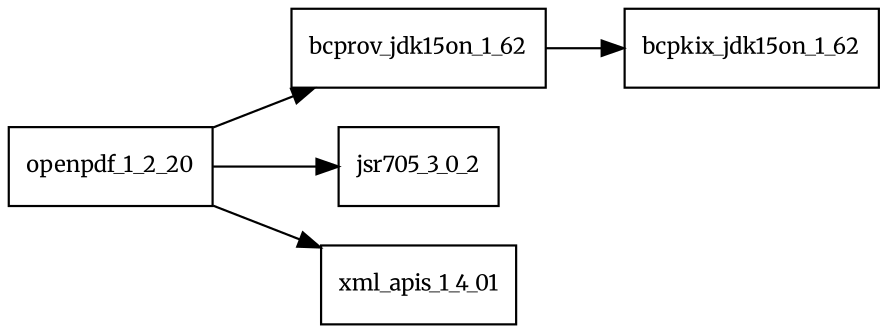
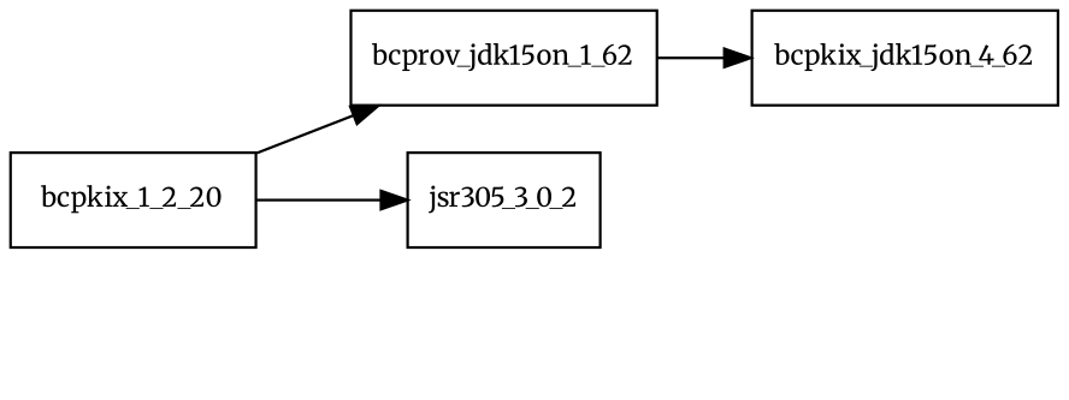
  digraph {
    fontname=Merriweather
    rankdir=LR
    node [fontname=Merriweather fontsize=10.0 shape=box]
    edge [fontname=Merriweather]
-   openpdf_1_2_20
+   openpdf_1_2_20 [label=bcpkix_1_2_20]
    bcprov_jdk15on_1_62
-   jsr305_3_0_2 [label=jsr705_3_0_2]
-   xml_apis_1_4_01
-   bcpkix_jdk15on_1_62
+   jsr305_3_0_2
+   bcpkix_jdk15on_1_62 [label=bcpkix_jdk15on_4_62]
    openpdf_1_2_20 -> bcprov_jdk15on_1_62
    openpdf_1_2_20 -> jsr305_3_0_2
-   openpdf_1_2_20 -> xml_apis_1_4_01
    bcprov_jdk15on_1_62 -> bcpkix_jdk15on_1_62
  }
